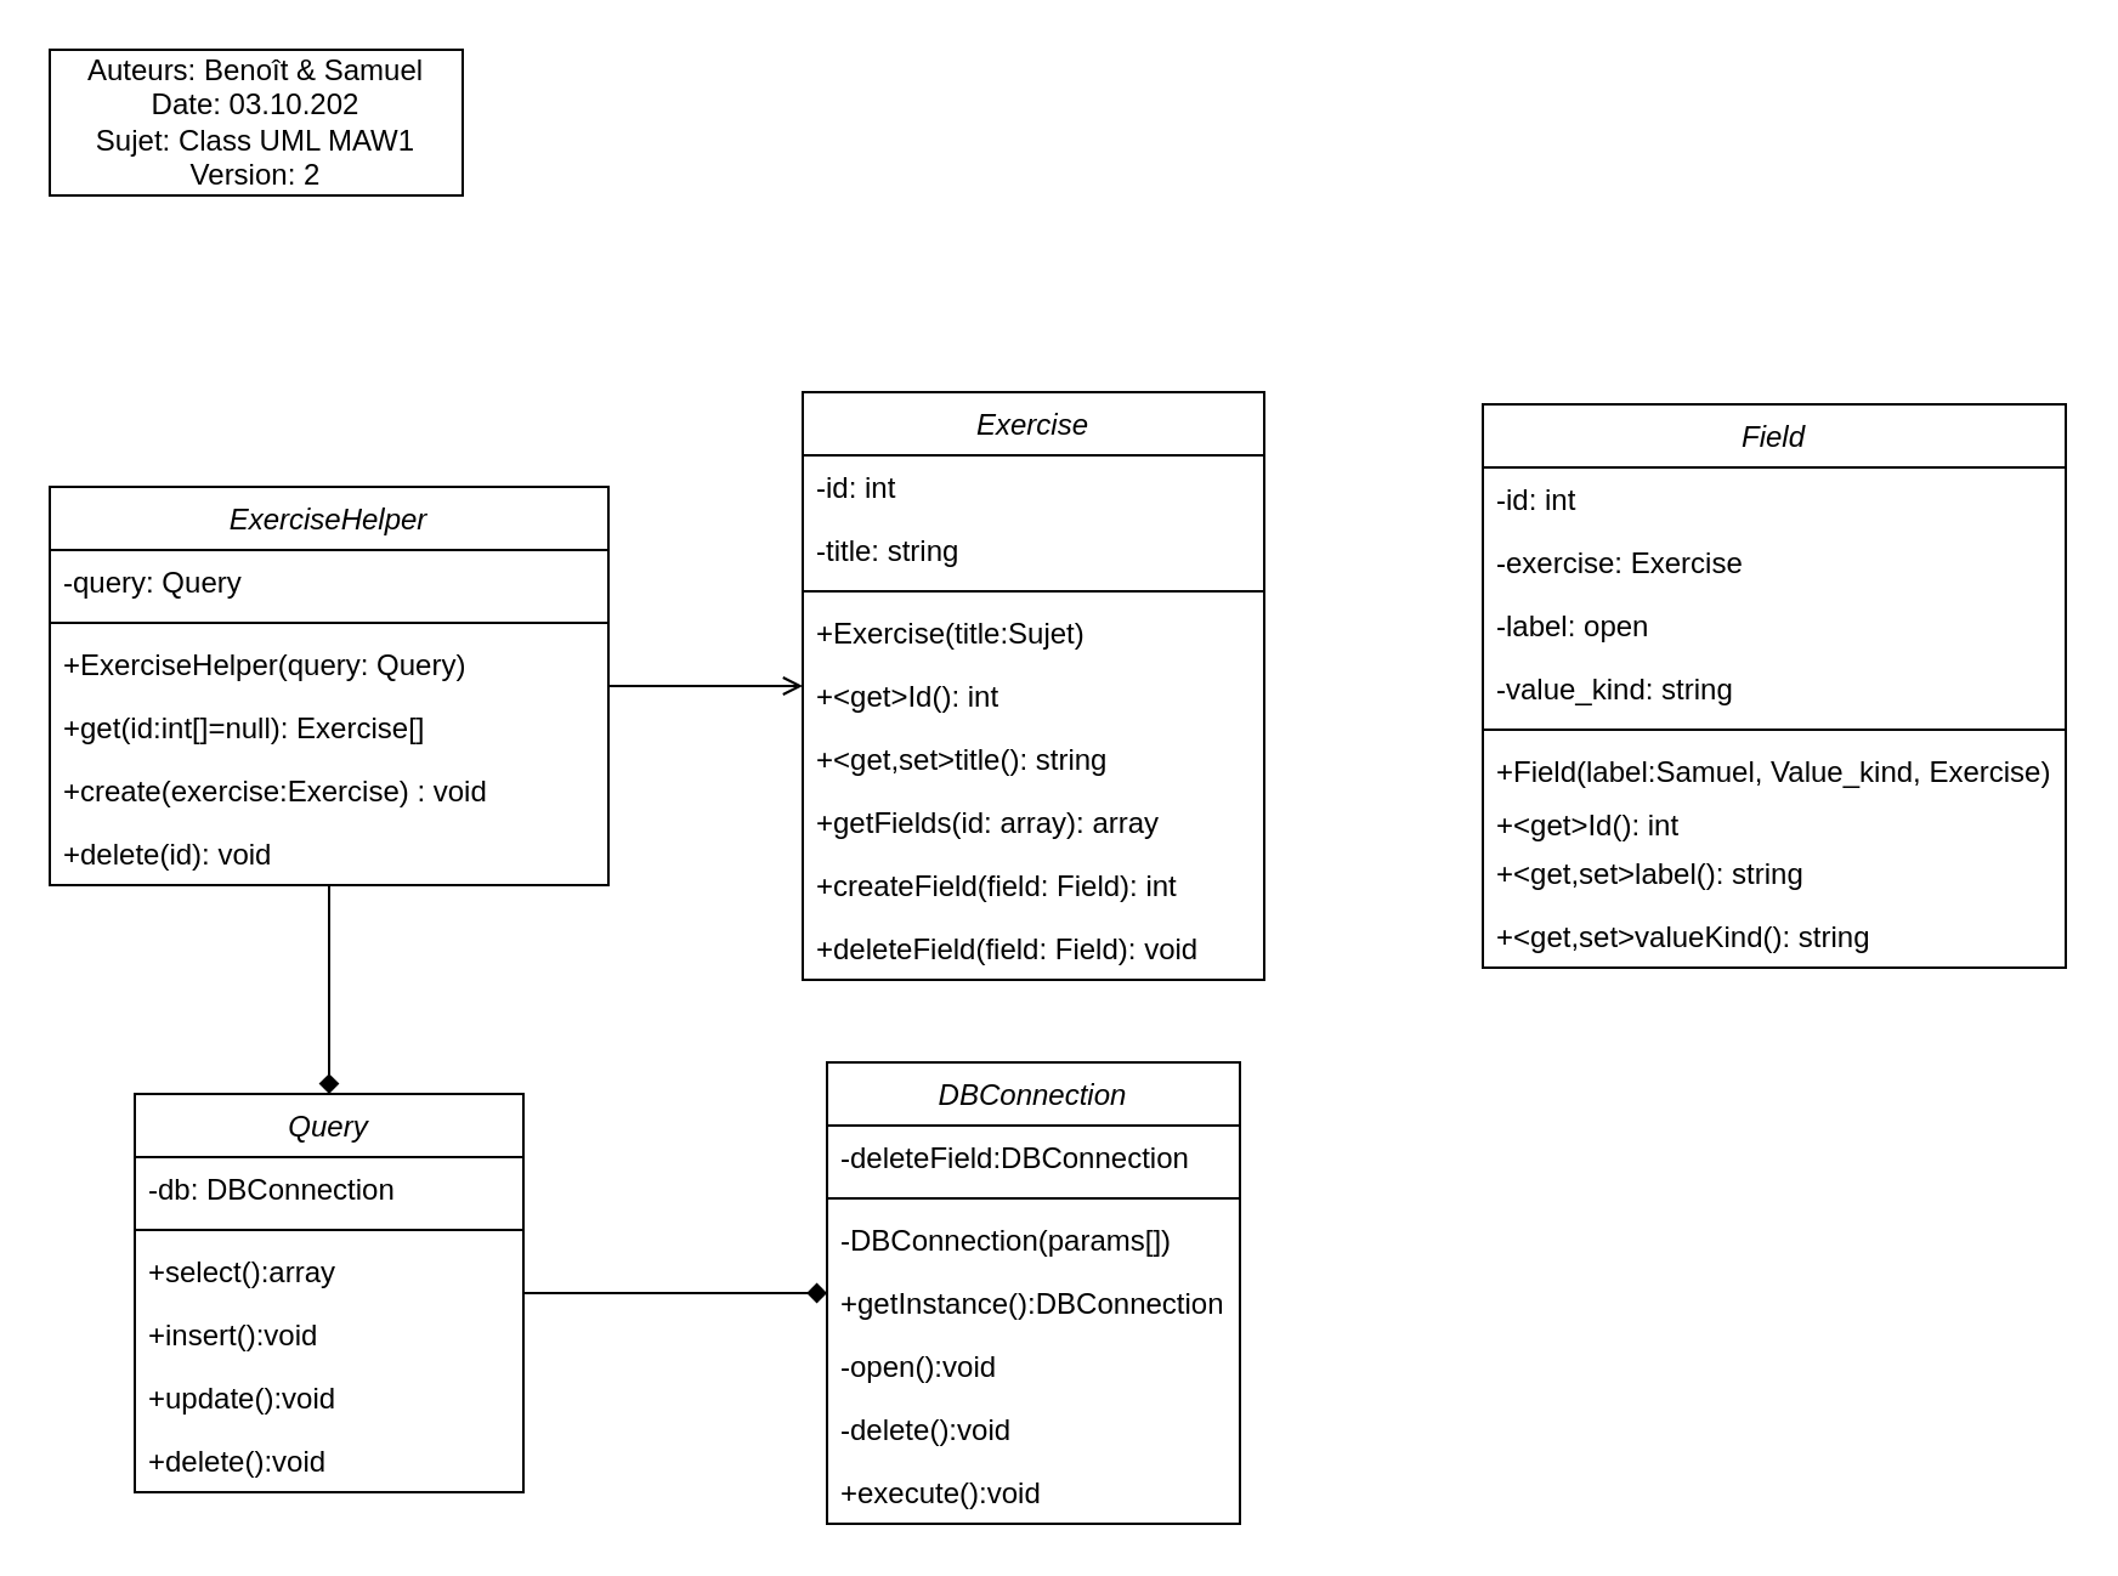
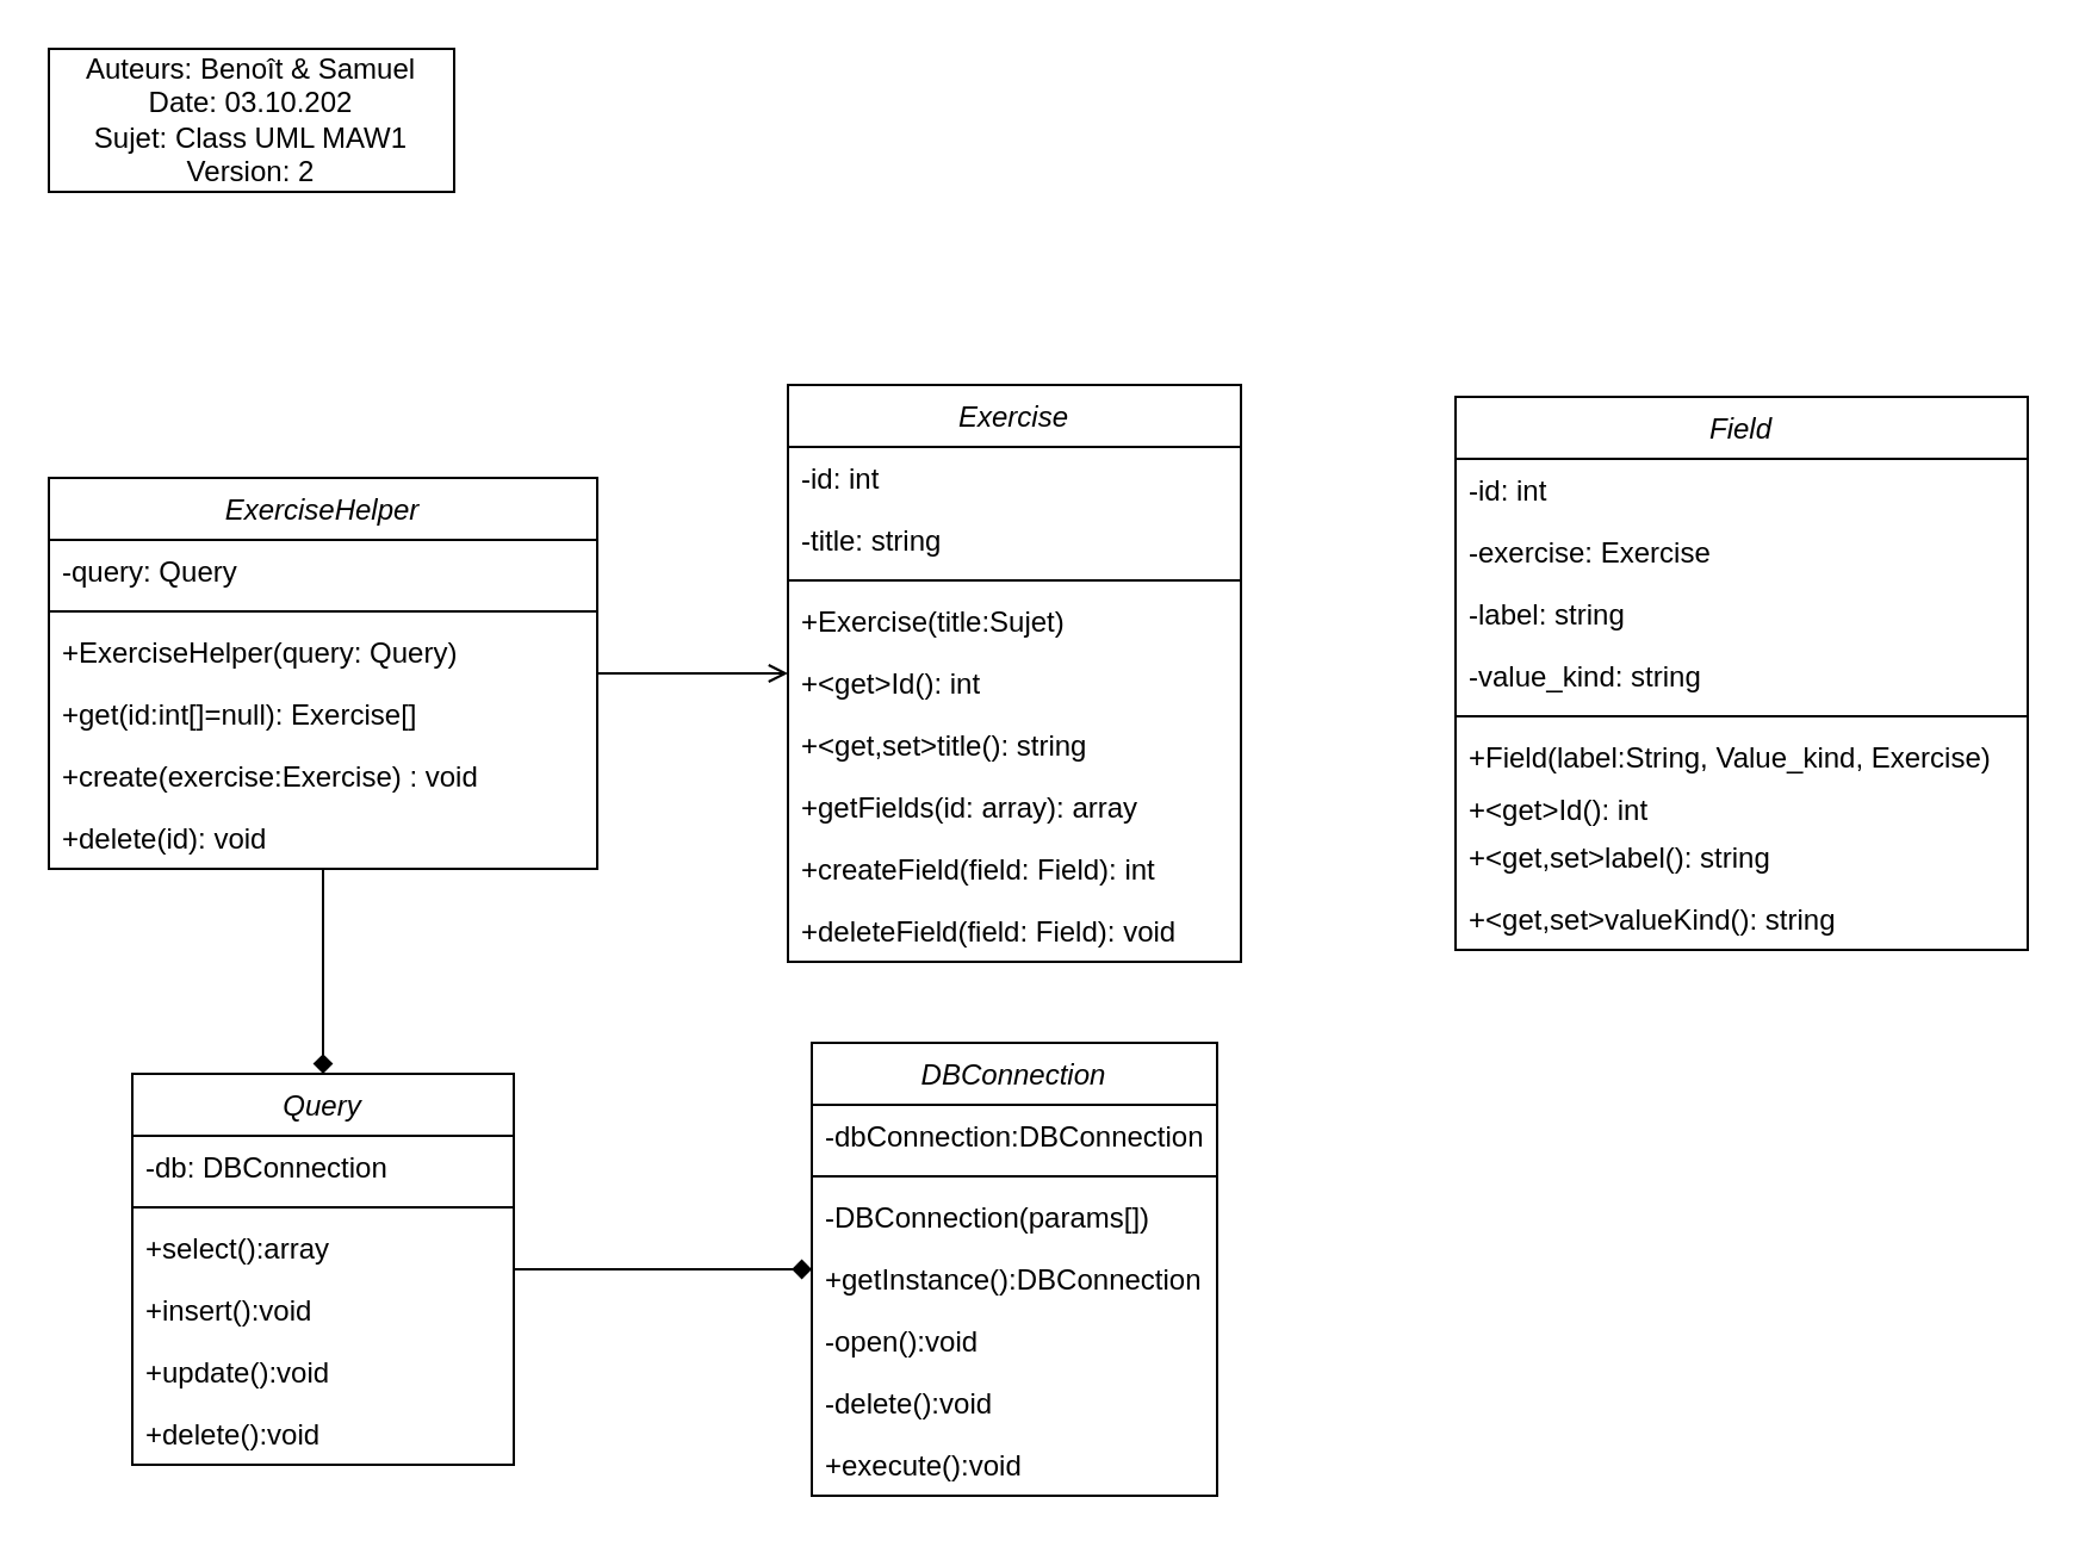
  <mxCell id="0" />
  <mxCell id="1" parent="0" />
  <mxCell id="2" value="DBConnection" style="swimlane;fontStyle=2;align=center;verticalAlign=top;childLayout=stackLayout;horizontal=1;startSize=26;horizontalStack=0;resizeParent=1;resizeLast=0;collapsible=1;marginBottom=0;rounded=0;shadow=0;strokeWidth=1;" parent="1" vertex="1"><mxGeometry x="340" y="437" width="170" height="190" as="geometry"><mxRectangle x="230" y="140" width="160" height="26" as="alternateBounds" /></mxGeometry></mxCell>
- <mxCell id="3" value="-deleteField:DBConnection" style="text;align=left;verticalAlign=top;spacingLeft=4;spacingRight=4;overflow=hidden;rotatable=0;points=[[0,0.5],[1,0.5]];portConstraint=eastwest;rounded=0;shadow=0;html=0;" parent="2" vertex="1"><mxGeometry y="26" width="170" height="26" as="geometry" /></mxCell>
+ <mxCell id="3" value="-dbConnection:DBConnection" style="text;align=left;verticalAlign=top;spacingLeft=4;spacingRight=4;overflow=hidden;rotatable=0;points=[[0,0.5],[1,0.5]];portConstraint=eastwest;rounded=0;shadow=0;html=0;" parent="2" vertex="1"><mxGeometry y="26" width="170" height="26" as="geometry" /></mxCell>
  <mxCell id="4" value="" style="line;html=1;strokeWidth=1;align=left;verticalAlign=middle;spacingTop=-1;spacingLeft=3;spacingRight=3;rotatable=0;labelPosition=right;points=[];portConstraint=eastwest;" parent="2" vertex="1"><mxGeometry y="52" width="170" height="8" as="geometry" /></mxCell>
  <mxCell id="5" value="-DBConnection(params[])" style="text;align=left;verticalAlign=top;spacingLeft=4;spacingRight=4;overflow=hidden;rotatable=0;points=[[0,0.5],[1,0.5]];portConstraint=eastwest;" parent="2" vertex="1"><mxGeometry y="60" width="170" height="26" as="geometry" /></mxCell>
  <mxCell id="6" value="+getInstance():DBConnection" style="text;align=left;verticalAlign=top;spacingLeft=4;spacingRight=4;overflow=hidden;rotatable=0;points=[[0,0.5],[1,0.5]];portConstraint=eastwest;" parent="2" vertex="1"><mxGeometry y="86" width="170" height="26" as="geometry" /></mxCell>
  <mxCell id="7" value="-open():void" style="text;align=left;verticalAlign=top;spacingLeft=4;spacingRight=4;overflow=hidden;rotatable=0;points=[[0,0.5],[1,0.5]];portConstraint=eastwest;" parent="2" vertex="1"><mxGeometry y="112" width="170" height="26" as="geometry" /></mxCell>
  <mxCell id="8" value="-delete():void" style="text;align=left;verticalAlign=top;spacingLeft=4;spacingRight=4;overflow=hidden;rotatable=0;points=[[0,0.5],[1,0.5]];portConstraint=eastwest;rounded=0;shadow=0;html=0;" parent="2" vertex="1"><mxGeometry y="138" width="170" height="26" as="geometry" /></mxCell>
  <mxCell id="9" value="+execute():void" style="text;align=left;verticalAlign=top;spacingLeft=4;spacingRight=4;overflow=hidden;rotatable=0;points=[[0,0.5],[1,0.5]];portConstraint=eastwest;rounded=0;shadow=0;html=0;" parent="2" vertex="1"><mxGeometry y="164" width="170" height="26" as="geometry" /></mxCell>
  <mxCell id="10" style="edgeStyle=orthogonalEdgeStyle;rounded=0;orthogonalLoop=1;jettySize=auto;html=1;startArrow=diamond;startFill=1;endArrow=none;endFill=0;" parent="1" source="11" target="29" edge="1"><mxGeometry relative="1" as="geometry" /></mxCell>
  <mxCell id="11" value="Query" style="swimlane;fontStyle=2;align=center;verticalAlign=top;childLayout=stackLayout;horizontal=1;startSize=26;horizontalStack=0;resizeParent=1;resizeLast=0;collapsible=1;marginBottom=0;rounded=0;shadow=0;strokeWidth=1;" parent="1" vertex="1"><mxGeometry x="55" y="450" width="160" height="164" as="geometry"><mxRectangle x="230" y="140" width="160" height="26" as="alternateBounds" /></mxGeometry></mxCell>
  <mxCell id="12" value="-db: DBConnection" style="text;align=left;verticalAlign=top;spacingLeft=4;spacingRight=4;overflow=hidden;rotatable=0;points=[[0,0.5],[1,0.5]];portConstraint=eastwest;rounded=0;shadow=0;html=0;" parent="11" vertex="1"><mxGeometry y="26" width="160" height="26" as="geometry" /></mxCell>
  <mxCell id="13" value="" style="line;html=1;strokeWidth=1;align=left;verticalAlign=middle;spacingTop=-1;spacingLeft=3;spacingRight=3;rotatable=0;labelPosition=right;points=[];portConstraint=eastwest;" parent="11" vertex="1"><mxGeometry y="52" width="160" height="8" as="geometry" /></mxCell>
  <mxCell id="14" value="+select():array" style="text;align=left;verticalAlign=top;spacingLeft=4;spacingRight=4;overflow=hidden;rotatable=0;points=[[0,0.5],[1,0.5]];portConstraint=eastwest;" parent="11" vertex="1"><mxGeometry y="60" width="160" height="26" as="geometry" /></mxCell>
  <mxCell id="15" value="+insert():void" style="text;align=left;verticalAlign=top;spacingLeft=4;spacingRight=4;overflow=hidden;rotatable=0;points=[[0,0.5],[1,0.5]];portConstraint=eastwest;rounded=0;shadow=0;html=0;" parent="11" vertex="1"><mxGeometry y="86" width="160" height="26" as="geometry" /></mxCell>
  <mxCell id="16" value="+update():void" style="text;align=left;verticalAlign=top;spacingLeft=4;spacingRight=4;overflow=hidden;rotatable=0;points=[[0,0.5],[1,0.5]];portConstraint=eastwest;rounded=0;shadow=0;html=0;" parent="11" vertex="1"><mxGeometry y="112" width="160" height="26" as="geometry" /></mxCell>
  <mxCell id="17" value="+delete():void" style="text;align=left;verticalAlign=top;spacingLeft=4;spacingRight=4;overflow=hidden;rotatable=0;points=[[0,0.5],[1,0.5]];portConstraint=eastwest;rounded=0;shadow=0;html=0;" parent="11" vertex="1"><mxGeometry y="138" width="160" height="26" as="geometry" /></mxCell>
  <mxCell id="18" value="Exercise" style="swimlane;fontStyle=2;align=center;verticalAlign=top;childLayout=stackLayout;horizontal=1;startSize=26;horizontalStack=0;resizeParent=1;resizeLast=0;collapsible=1;marginBottom=0;rounded=0;shadow=0;strokeWidth=1;" parent="1" vertex="1"><mxGeometry x="330" y="161" width="190" height="242" as="geometry"><mxRectangle x="230" y="140" width="160" height="26" as="alternateBounds" /></mxGeometry></mxCell>
  <mxCell id="19" value="-id: int" style="text;align=left;verticalAlign=top;spacingLeft=4;spacingRight=4;overflow=hidden;rotatable=0;points=[[0,0.5],[1,0.5]];portConstraint=eastwest;rounded=0;shadow=0;html=0;" parent="18" vertex="1"><mxGeometry y="26" width="190" height="26" as="geometry" /></mxCell>
  <mxCell id="20" value="-title: string" style="text;align=left;verticalAlign=top;spacingLeft=4;spacingRight=4;overflow=hidden;rotatable=0;points=[[0,0.5],[1,0.5]];portConstraint=eastwest;rounded=0;shadow=0;html=0;" parent="18" vertex="1"><mxGeometry y="52" width="190" height="26" as="geometry" /></mxCell>
  <mxCell id="21" value="" style="line;html=1;strokeWidth=1;align=left;verticalAlign=middle;spacingTop=-1;spacingLeft=3;spacingRight=3;rotatable=0;labelPosition=right;points=[];portConstraint=eastwest;" parent="18" vertex="1"><mxGeometry y="78" width="190" height="8" as="geometry" /></mxCell>
  <mxCell id="22" value="+Exercise(title:Sujet)" style="text;align=left;verticalAlign=top;spacingLeft=4;spacingRight=4;overflow=hidden;rotatable=0;points=[[0,0.5],[1,0.5]];portConstraint=eastwest;rounded=0;shadow=0;html=0;" parent="18" vertex="1"><mxGeometry y="86" width="190" height="26" as="geometry" /></mxCell>
  <mxCell id="23" value="+&lt;get&gt;Id(): int" style="text;align=left;verticalAlign=top;spacingLeft=4;spacingRight=4;overflow=hidden;rotatable=0;points=[[0,0.5],[1,0.5]];portConstraint=eastwest;rounded=0;shadow=0;html=0;" parent="18" vertex="1"><mxGeometry y="112" width="190" height="26" as="geometry" /></mxCell>
  <mxCell id="24" value="+&lt;get,set&gt;title(): string" style="text;align=left;verticalAlign=top;spacingLeft=4;spacingRight=4;overflow=hidden;rotatable=0;points=[[0,0.5],[1,0.5]];portConstraint=eastwest;rounded=0;shadow=0;html=0;" parent="18" vertex="1"><mxGeometry y="138" width="190" height="26" as="geometry" /></mxCell>
  <mxCell id="25" value="+getFields(id: array): array" style="text;align=left;verticalAlign=top;spacingLeft=4;spacingRight=4;overflow=hidden;rotatable=0;points=[[0,0.5],[1,0.5]];portConstraint=eastwest;rounded=0;shadow=0;html=0;" vertex="1" parent="18"><mxGeometry y="164" width="190" height="26" as="geometry" /></mxCell>
  <mxCell id="26" value="+createField(field: Field): int" style="text;align=left;verticalAlign=top;spacingLeft=4;spacingRight=4;overflow=hidden;rotatable=0;points=[[0,0.5],[1,0.5]];portConstraint=eastwest;rounded=0;shadow=0;html=0;" vertex="1" parent="18"><mxGeometry y="190" width="190" height="26" as="geometry" /></mxCell>
  <mxCell id="27" value="+deleteField(field: Field): void" style="text;align=left;verticalAlign=top;spacingLeft=4;spacingRight=4;overflow=hidden;rotatable=0;points=[[0,0.5],[1,0.5]];portConstraint=eastwest;rounded=0;shadow=0;html=0;" vertex="1" parent="18"><mxGeometry y="216" width="190" height="26" as="geometry" /></mxCell>
  <mxCell id="28" value="Auteurs: Benoît &amp;amp; Samuel&lt;br&gt;Date: 03.10.202&lt;br&gt;Sujet: Class UML MAW1&lt;br&gt;Version: 2" style="rounded=0;whiteSpace=wrap;html=1;" parent="1" vertex="1"><mxGeometry x="20" y="20" width="170" height="60" as="geometry" /></mxCell>
  <mxCell id="29" value="ExerciseHelper" style="swimlane;fontStyle=2;align=center;verticalAlign=top;childLayout=stackLayout;horizontal=1;startSize=26;horizontalStack=0;resizeParent=1;resizeLast=0;collapsible=1;marginBottom=0;rounded=0;shadow=0;strokeWidth=1;" parent="1" vertex="1"><mxGeometry x="20" y="200" width="230" height="164" as="geometry"><mxRectangle x="230" y="140" width="160" height="26" as="alternateBounds" /></mxGeometry></mxCell>
  <mxCell id="30" value="-query: Query" style="text;align=left;verticalAlign=top;spacingLeft=4;spacingRight=4;overflow=hidden;rotatable=0;points=[[0,0.5],[1,0.5]];portConstraint=eastwest;" parent="29" vertex="1"><mxGeometry y="26" width="230" height="26" as="geometry" /></mxCell>
  <mxCell id="31" value="" style="line;html=1;strokeWidth=1;align=left;verticalAlign=middle;spacingTop=-1;spacingLeft=3;spacingRight=3;rotatable=0;labelPosition=right;points=[];portConstraint=eastwest;" parent="29" vertex="1"><mxGeometry y="52" width="230" height="8" as="geometry" /></mxCell>
  <mxCell id="32" value="+ExerciseHelper(query: Query)" style="text;align=left;verticalAlign=top;spacingLeft=4;spacingRight=4;overflow=hidden;rotatable=0;points=[[0,0.5],[1,0.5]];portConstraint=eastwest;rounded=0;shadow=0;html=0;" parent="29" vertex="1"><mxGeometry y="60" width="230" height="26" as="geometry" /></mxCell>
  <mxCell id="33" value="+get(id:int[]=null): Exercise[]" style="text;align=left;verticalAlign=top;spacingLeft=4;spacingRight=4;overflow=hidden;rotatable=0;points=[[0,0.5],[1,0.5]];portConstraint=eastwest;" parent="29" vertex="1"><mxGeometry y="86" width="230" height="26" as="geometry" /></mxCell>
  <mxCell id="34" value="+create(exercise:Exercise) : void" style="text;align=left;verticalAlign=top;spacingLeft=4;spacingRight=4;overflow=hidden;rotatable=0;points=[[0,0.5],[1,0.5]];portConstraint=eastwest;rounded=0;shadow=0;html=0;" parent="29" vertex="1"><mxGeometry y="112" width="230" height="26" as="geometry" /></mxCell>
  <mxCell id="35" value="+delete(id): void" style="text;align=left;verticalAlign=top;spacingLeft=4;spacingRight=4;overflow=hidden;rotatable=0;points=[[0,0.5],[1,0.5]];portConstraint=eastwest;rounded=0;shadow=0;html=0;" parent="29" vertex="1"><mxGeometry y="138" width="230" height="26" as="geometry" /></mxCell>
  <mxCell id="36" value="" style="edgeStyle=orthogonalEdgeStyle;rounded=0;orthogonalLoop=1;jettySize=auto;html=1;dashed=0;endArrow=open;endFill=0;" parent="1" source="29" target="18" edge="1"><mxGeometry relative="1" as="geometry" /></mxCell>
  <mxCell id="37" style="edgeStyle=orthogonalEdgeStyle;rounded=0;orthogonalLoop=1;jettySize=auto;html=1;startArrow=none;startFill=0;endArrow=diamond;endFill=1;" parent="1" source="11" target="2" edge="1"><mxGeometry relative="1" as="geometry" /></mxCell>
  <mxCell id="38" value="Field" style="swimlane;fontStyle=2;align=center;verticalAlign=top;childLayout=stackLayout;horizontal=1;startSize=26;horizontalStack=0;resizeParent=1;resizeLast=0;collapsible=1;marginBottom=0;rounded=0;shadow=0;strokeWidth=1;" parent="1" vertex="1"><mxGeometry x="610" y="166" width="240" height="232" as="geometry"><mxRectangle x="230" y="140" width="160" height="26" as="alternateBounds" /></mxGeometry></mxCell>
  <mxCell id="39" value="-id: int" style="text;align=left;verticalAlign=top;spacingLeft=4;spacingRight=4;overflow=hidden;rotatable=0;points=[[0,0.5],[1,0.5]];portConstraint=eastwest;rounded=0;shadow=0;html=0;" parent="38" vertex="1"><mxGeometry y="26" width="240" height="26" as="geometry" /></mxCell>
  <mxCell id="40" value="-exercise: Exercise" style="text;align=left;verticalAlign=top;spacingLeft=4;spacingRight=4;overflow=hidden;rotatable=0;points=[[0,0.5],[1,0.5]];portConstraint=eastwest;rounded=0;shadow=0;html=0;" parent="38" vertex="1"><mxGeometry y="52" width="240" height="26" as="geometry" /></mxCell>
- <mxCell id="41" value="-label: open" style="text;align=left;verticalAlign=top;spacingLeft=4;spacingRight=4;overflow=hidden;rotatable=0;points=[[0,0.5],[1,0.5]];portConstraint=eastwest;rounded=0;shadow=0;html=0;" parent="38" vertex="1"><mxGeometry y="78" width="240" height="26" as="geometry" /></mxCell>
+ <mxCell id="41" value="-label: string" style="text;align=left;verticalAlign=top;spacingLeft=4;spacingRight=4;overflow=hidden;rotatable=0;points=[[0,0.5],[1,0.5]];portConstraint=eastwest;rounded=0;shadow=0;html=0;" parent="38" vertex="1"><mxGeometry y="78" width="240" height="26" as="geometry" /></mxCell>
  <mxCell id="42" value="-value_kind: string" style="text;align=left;verticalAlign=top;spacingLeft=4;spacingRight=4;overflow=hidden;rotatable=0;points=[[0,0.5],[1,0.5]];portConstraint=eastwest;rounded=0;shadow=0;html=0;" parent="38" vertex="1"><mxGeometry y="104" width="240" height="26" as="geometry" /></mxCell>
  <mxCell id="43" value="" style="line;html=1;strokeWidth=1;align=left;verticalAlign=middle;spacingTop=-1;spacingLeft=3;spacingRight=3;rotatable=0;labelPosition=right;points=[];portConstraint=eastwest;" parent="38" vertex="1"><mxGeometry y="130" width="240" height="8" as="geometry" /></mxCell>
- <mxCell id="44" value="+Field(label:Samuel, Value_kind, Exercise)" style="text;align=left;verticalAlign=top;spacingLeft=4;spacingRight=4;overflow=hidden;rotatable=0;points=[[0,0.5],[1,0.5]];portConstraint=eastwest;rounded=0;shadow=0;html=0;" parent="38" vertex="1"><mxGeometry y="138" width="240" height="22" as="geometry" /></mxCell>
+ <mxCell id="44" value="+Field(label:String, Value_kind, Exercise)" style="text;align=left;verticalAlign=top;spacingLeft=4;spacingRight=4;overflow=hidden;rotatable=0;points=[[0,0.5],[1,0.5]];portConstraint=eastwest;rounded=0;shadow=0;html=0;" parent="38" vertex="1"><mxGeometry y="138" width="240" height="22" as="geometry" /></mxCell>
  <mxCell id="45" value="+&lt;get&gt;Id(): int" style="text;align=left;verticalAlign=top;spacingLeft=4;spacingRight=4;overflow=hidden;rotatable=0;points=[[0,0.5],[1,0.5]];portConstraint=eastwest;rounded=0;shadow=0;html=0;" parent="38" vertex="1"><mxGeometry y="160" width="240" height="20" as="geometry" /></mxCell>
  <mxCell id="46" value="+&lt;get,set&gt;label(): string" style="text;align=left;verticalAlign=top;spacingLeft=4;spacingRight=4;overflow=hidden;rotatable=0;points=[[0,0.5],[1,0.5]];portConstraint=eastwest;rounded=0;shadow=0;html=0;" parent="38" vertex="1"><mxGeometry y="180" width="240" height="26" as="geometry" /></mxCell>
  <mxCell id="47" value="+&lt;get,set&gt;valueKind(): string" style="text;align=left;verticalAlign=top;spacingLeft=4;spacingRight=4;overflow=hidden;rotatable=0;points=[[0,0.5],[1,0.5]];portConstraint=eastwest;rounded=0;shadow=0;html=0;" parent="38" vertex="1"><mxGeometry y="206" width="240" height="26" as="geometry" /></mxCell>
